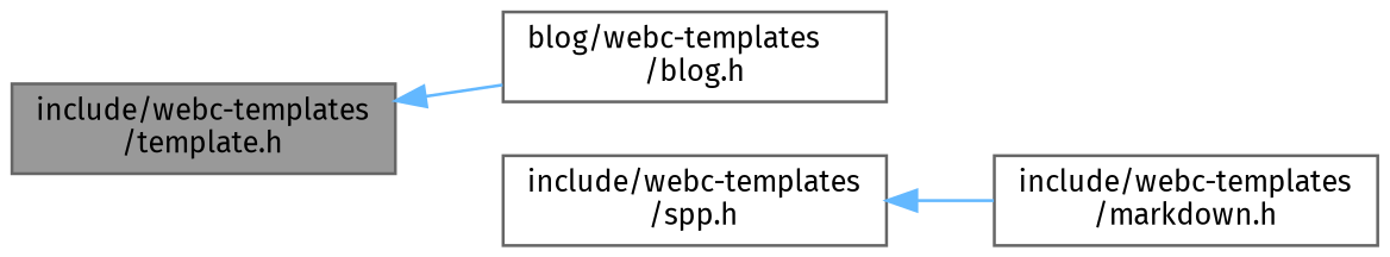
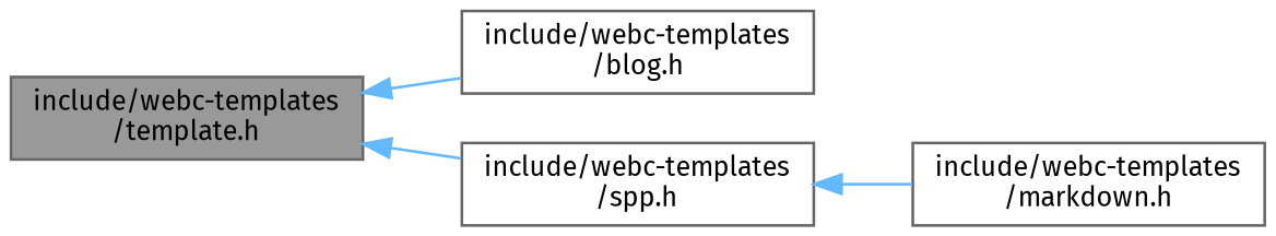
  digraph {
    fontname="Fira Sans"
    rankdir=LR
    node [color=grey40 fillcolor=white fontname="Fira Sans" fontsize=10 shape=box style=filled]
    edge [color=steelblue1 dir=back fontname="Fira Sans" fontsize=10 labelfontname=Helvetica labelfontsize=10 style=solid]
    n1 [color=gray40 fillcolor=grey60 fontcolor=black height=0.2 label="include/webc-templates\l/template.h" width=0.4]
-   n2 [height=0.2 label="blog/webc-templates\l/blog.h" width=0.4]
+   n2 [height=0.2 label="include/webc-templates\l/blog.h" width=0.4]
    n3 [height=0.2 label="include/webc-templates\l/spp.h" width=0.4]
    n4 [height=0.2 label="include/webc-templates\l/markdown.h" width=0.4]
    n1 -> n2
+   n1 -> n3
    n3 -> n4
  }
